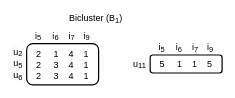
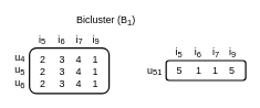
  <mxCell id="0" />
  <mxCell id="1" parent="0" />
  <mxCell id="2" value="&lt;font style=&quot;font-size: 15px&quot;&gt;Bicluster (B&lt;sub&gt;1&lt;/sub&gt;)&lt;/font&gt;" style="text;html=1;align=center;verticalAlign=middle;resizable=0;points=[];autosize=1;" parent="1" vertex="1"><mxGeometry x="109" y="20" width="100" height="20" as="geometry" /></mxCell>
  <mxCell id="3" value="" style="group" parent="1" vertex="1" connectable="0"><mxGeometry x="220" y="68.5" width="150" height="52.5" as="geometry" /></mxCell>
  <mxCell id="4" value="" style="group" parent="3" vertex="1" connectable="0"><mxGeometry y="21.5" width="150" height="31" as="geometry" /></mxCell>
  <mxCell id="5" value="&lt;font style=&quot;font-size: 15px&quot;&gt;&lt;br&gt;5&amp;nbsp; &amp;nbsp; &amp;nbsp;1&amp;nbsp; &amp;nbsp; 1&amp;nbsp; &amp;nbsp; 5&lt;br&gt;&lt;br&gt;&lt;/font&gt;" style="whiteSpace=wrap;html=1;fillColor=none;strokeWidth=2;rounded=1;" parent="4" vertex="1"><mxGeometry x="30" y="1" width="120" height="30" as="geometry" /></mxCell>
- <mxCell id="6" value="&lt;span style=&quot;color: rgb(0 , 0 , 0) ; font-family: &amp;#34;helvetica&amp;#34; ; font-size: 15px ; font-style: normal ; font-weight: 400 ; letter-spacing: normal ; text-align: center ; text-indent: 0px ; text-transform: none ; word-spacing: 0px ; background-color: rgb(248 , 249 , 250) ; display: inline ; float: none&quot;&gt;u&lt;/span&gt;&lt;sub style=&quot;color: rgb(0 , 0 , 0) ; font-family: &amp;#34;helvetica&amp;#34; ; font-style: normal ; font-weight: 400 ; letter-spacing: normal ; text-align: center ; text-indent: 0px ; text-transform: none ; word-spacing: 0px ; background-color: rgb(248 , 249 , 250)&quot;&gt;&lt;font style=&quot;font-size: 12.5px&quot;&gt;11&lt;/font&gt;&lt;/sub&gt;" style="text;whiteSpace=wrap;html=1;" parent="4" vertex="1"><mxGeometry width="30" height="30" as="geometry" /></mxCell>
+ <mxCell id="6" value="&lt;span style=&quot;color: rgb(0 , 0 , 0) ; font-family: &amp;#34;helvetica&amp;#34; ; font-size: 15px ; font-style: normal ; font-weight: 400 ; letter-spacing: normal ; text-align: center ; text-indent: 0px ; text-transform: none ; word-spacing: 0px ; background-color: rgb(248 , 249 , 250) ; display: inline ; float: none&quot;&gt;u&lt;/span&gt;&lt;sub style=&quot;color: rgb(0 , 0 , 0) ; font-family: &amp;#34;helvetica&amp;#34; ; font-style: normal ; font-weight: 400 ; letter-spacing: normal ; text-align: center ; text-indent: 0px ; text-transform: none ; word-spacing: 0px ; background-color: rgb(248 , 249 , 250)&quot;&gt;&lt;font style=&quot;font-size: 12.5px&quot;&gt;51&lt;/font&gt;&lt;/sub&gt;" style="text;whiteSpace=wrap;html=1;" parent="4" vertex="1"><mxGeometry width="30" height="30" as="geometry" /></mxCell>
  <mxCell id="7" value="&lt;span style=&quot;font-size: 15px&quot;&gt;i&lt;/span&gt;&lt;sub&gt;&lt;font style=&quot;font-size: 12.5px&quot;&gt;5&lt;/font&gt;&lt;/sub&gt;" style="text;html=1;align=center;verticalAlign=middle;resizable=0;points=[];autosize=1;" parent="3" vertex="1"><mxGeometry x="33.5" width="30" height="20" as="geometry" /></mxCell>
  <mxCell id="8" value="&lt;span style=&quot;font-size: 15px&quot;&gt;i&lt;/span&gt;&lt;sub&gt;&lt;font style=&quot;font-size: 12.5px&quot;&gt;6&lt;/font&gt;&lt;/sub&gt;" style="text;html=1;align=center;verticalAlign=middle;resizable=0;points=[];autosize=1;" parent="3" vertex="1"><mxGeometry x="62.5" width="30" height="20" as="geometry" /></mxCell>
  <mxCell id="9" value="&lt;span style=&quot;font-size: 15px&quot;&gt;i&lt;/span&gt;&lt;sub&gt;&lt;font style=&quot;font-size: 12.5px&quot;&gt;9&lt;/font&gt;&lt;/sub&gt;" style="text;html=1;align=center;verticalAlign=middle;resizable=0;points=[];autosize=1;" parent="3" vertex="1"><mxGeometry x="114.5" width="30" height="20" as="geometry" /></mxCell>
  <mxCell id="10" value="&lt;span style=&quot;font-size: 15px&quot;&gt;i&lt;/span&gt;&lt;sub&gt;&lt;font style=&quot;font-size: 12.5px&quot;&gt;7&lt;/font&gt;&lt;/sub&gt;" style="text;html=1;align=center;verticalAlign=middle;resizable=0;points=[];autosize=1;" parent="3" vertex="1"><mxGeometry x="89.5" width="30" height="20" as="geometry" /></mxCell>
  <mxCell id="11" value="" style="group" parent="1" vertex="1" connectable="0"><mxGeometry x="20" y="50" width="144" height="91" as="geometry" /></mxCell>
- <mxCell id="12" value="&lt;font style=&quot;font-size: 15px&quot;&gt;&lt;br&gt;2&amp;nbsp; &amp;nbsp; &amp;nbsp;1&amp;nbsp; &amp;nbsp; 4&amp;nbsp; &amp;nbsp; 1&lt;br&gt;2&amp;nbsp; &amp;nbsp; &amp;nbsp;3&amp;nbsp; &amp;nbsp; 4&amp;nbsp; &amp;nbsp; 1&lt;br&gt;2&amp;nbsp; &amp;nbsp; &amp;nbsp;3&amp;nbsp; &amp;nbsp; 4&amp;nbsp; &amp;nbsp; 1&lt;br&gt;&lt;br&gt;&lt;/font&gt;" style="rounded=1;whiteSpace=wrap;html=1;fillColor=none;strokeWidth=2;" parent="11" vertex="1"><mxGeometry x="24" y="22" width="120" height="69" as="geometry" /></mxCell>
+ <mxCell id="12" value="&lt;font style=&quot;font-size: 15px&quot;&gt;&lt;br&gt;2&amp;nbsp; &amp;nbsp; &amp;nbsp;3&amp;nbsp; &amp;nbsp; 4&amp;nbsp; &amp;nbsp; 1&lt;br&gt;2&amp;nbsp; &amp;nbsp; &amp;nbsp;3&amp;nbsp; &amp;nbsp; 4&amp;nbsp; &amp;nbsp; 1&lt;br&gt;2&amp;nbsp; &amp;nbsp; &amp;nbsp;3&amp;nbsp; &amp;nbsp; 4&amp;nbsp; &amp;nbsp; 1&lt;br&gt;&lt;br&gt;&lt;/font&gt;" style="rounded=1;whiteSpace=wrap;html=1;fillColor=none;strokeWidth=2;" parent="11" vertex="1"><mxGeometry x="24" y="22" width="120" height="69" as="geometry" /></mxCell>
  <mxCell id="13" value="&lt;span style=&quot;font-size: 15px&quot;&gt;i&lt;/span&gt;&lt;sub&gt;&lt;font style=&quot;font-size: 12.5px&quot;&gt;5&lt;/font&gt;&lt;/sub&gt;" style="text;html=1;align=center;verticalAlign=middle;resizable=0;points=[];autosize=1;" parent="11" vertex="1"><mxGeometry x="28" width="30" height="20" as="geometry" /></mxCell>
  <mxCell id="14" value="&lt;span style=&quot;font-size: 15px&quot;&gt;i&lt;/span&gt;&lt;sub&gt;&lt;font style=&quot;font-size: 12.5px&quot;&gt;6&lt;/font&gt;&lt;/sub&gt;" style="text;html=1;align=center;verticalAlign=middle;resizable=0;points=[];autosize=1;" parent="11" vertex="1"><mxGeometry x="57" width="30" height="20" as="geometry" /></mxCell>
  <mxCell id="15" value="&lt;span style=&quot;font-size: 15px&quot;&gt;i&lt;/span&gt;&lt;sub&gt;&lt;font style=&quot;font-size: 12.5px&quot;&gt;9&lt;/font&gt;&lt;/sub&gt;" style="text;html=1;align=center;verticalAlign=middle;resizable=0;points=[];autosize=1;" parent="11" vertex="1"><mxGeometry x="109" width="30" height="20" as="geometry" /></mxCell>
- <mxCell id="16" value="&lt;meta charset=&quot;utf-8&quot;&gt;&lt;span style=&quot;color: rgb(0, 0, 0); font-family: helvetica; font-size: 15px; font-style: normal; font-weight: 400; letter-spacing: normal; text-align: center; text-indent: 0px; text-transform: none; word-spacing: 0px; background-color: rgb(248, 249, 250); display: inline; float: none;&quot;&gt;u&lt;/span&gt;&lt;sub style=&quot;color: rgb(0, 0, 0); font-family: helvetica; font-style: normal; font-weight: 400; letter-spacing: normal; text-align: center; text-indent: 0px; text-transform: none; word-spacing: 0px; background-color: rgb(248, 249, 250);&quot;&gt;&lt;font style=&quot;font-size: 12.5px&quot;&gt;2&lt;/font&gt;&lt;/sub&gt;" style="text;whiteSpace=wrap;html=1;" parent="11" vertex="1"><mxGeometry y="20" width="30" height="30" as="geometry" /></mxCell>
+ <mxCell id="16" value="&lt;meta charset=&quot;utf-8&quot;&gt;&lt;span style=&quot;color: rgb(0, 0, 0); font-family: helvetica; font-size: 15px; font-style: normal; font-weight: 400; letter-spacing: normal; text-align: center; text-indent: 0px; text-transform: none; word-spacing: 0px; background-color: rgb(248, 249, 250); display: inline; float: none;&quot;&gt;u&lt;/span&gt;&lt;sub style=&quot;color: rgb(0, 0, 0); font-family: helvetica; font-style: normal; font-weight: 400; letter-spacing: normal; text-align: center; text-indent: 0px; text-transform: none; word-spacing: 0px; background-color: rgb(248, 249, 250);&quot;&gt;&lt;font style=&quot;font-size: 12.5px&quot;&gt;4&lt;/font&gt;&lt;/sub&gt;" style="text;whiteSpace=wrap;html=1;" parent="11" vertex="1"><mxGeometry y="20" width="30" height="30" as="geometry" /></mxCell>
  <mxCell id="17" value="&lt;span style=&quot;color: rgb(0 , 0 , 0) ; font-family: &amp;#34;helvetica&amp;#34; ; font-size: 15px ; font-style: normal ; font-weight: 400 ; letter-spacing: normal ; text-align: center ; text-indent: 0px ; text-transform: none ; word-spacing: 0px ; background-color: rgb(248 , 249 , 250) ; display: inline ; float: none&quot;&gt;u&lt;/span&gt;&lt;sub style=&quot;color: rgb(0 , 0 , 0) ; font-family: &amp;#34;helvetica&amp;#34; ; font-style: normal ; font-weight: 400 ; letter-spacing: normal ; text-align: center ; text-indent: 0px ; text-transform: none ; word-spacing: 0px ; background-color: rgb(248 , 249 , 250)&quot;&gt;&lt;font style=&quot;font-size: 12.5px&quot;&gt;5&lt;/font&gt;&lt;/sub&gt;" style="text;whiteSpace=wrap;html=1;" parent="11" vertex="1"><mxGeometry y="38.5" width="30" height="30" as="geometry" /></mxCell>
  <mxCell id="18" value="&lt;span style=&quot;color: rgb(0 , 0 , 0) ; font-family: &amp;#34;helvetica&amp;#34; ; font-size: 15px ; font-style: normal ; font-weight: 400 ; letter-spacing: normal ; text-align: center ; text-indent: 0px ; text-transform: none ; word-spacing: 0px ; background-color: rgb(248 , 249 , 250) ; display: inline ; float: none&quot;&gt;u&lt;/span&gt;&lt;sub style=&quot;color: rgb(0 , 0 , 0) ; font-family: &amp;#34;helvetica&amp;#34; ; font-style: normal ; font-weight: 400 ; letter-spacing: normal ; text-align: center ; text-indent: 0px ; text-transform: none ; word-spacing: 0px ; background-color: rgb(248 , 249 , 250)&quot;&gt;&lt;font style=&quot;font-size: 12.5px&quot;&gt;6&lt;/font&gt;&lt;/sub&gt;" style="text;whiteSpace=wrap;html=1;" parent="11" vertex="1"><mxGeometry y="59" width="30" height="30" as="geometry" /></mxCell>
  <mxCell id="19" value="&lt;span style=&quot;font-size: 15px&quot;&gt;i&lt;/span&gt;&lt;sub&gt;&lt;font style=&quot;font-size: 12.5px&quot;&gt;7&lt;/font&gt;&lt;/sub&gt;" style="text;html=1;align=center;verticalAlign=middle;resizable=0;points=[];autosize=1;" parent="11" vertex="1"><mxGeometry x="84" width="30" height="20" as="geometry" /></mxCell>
